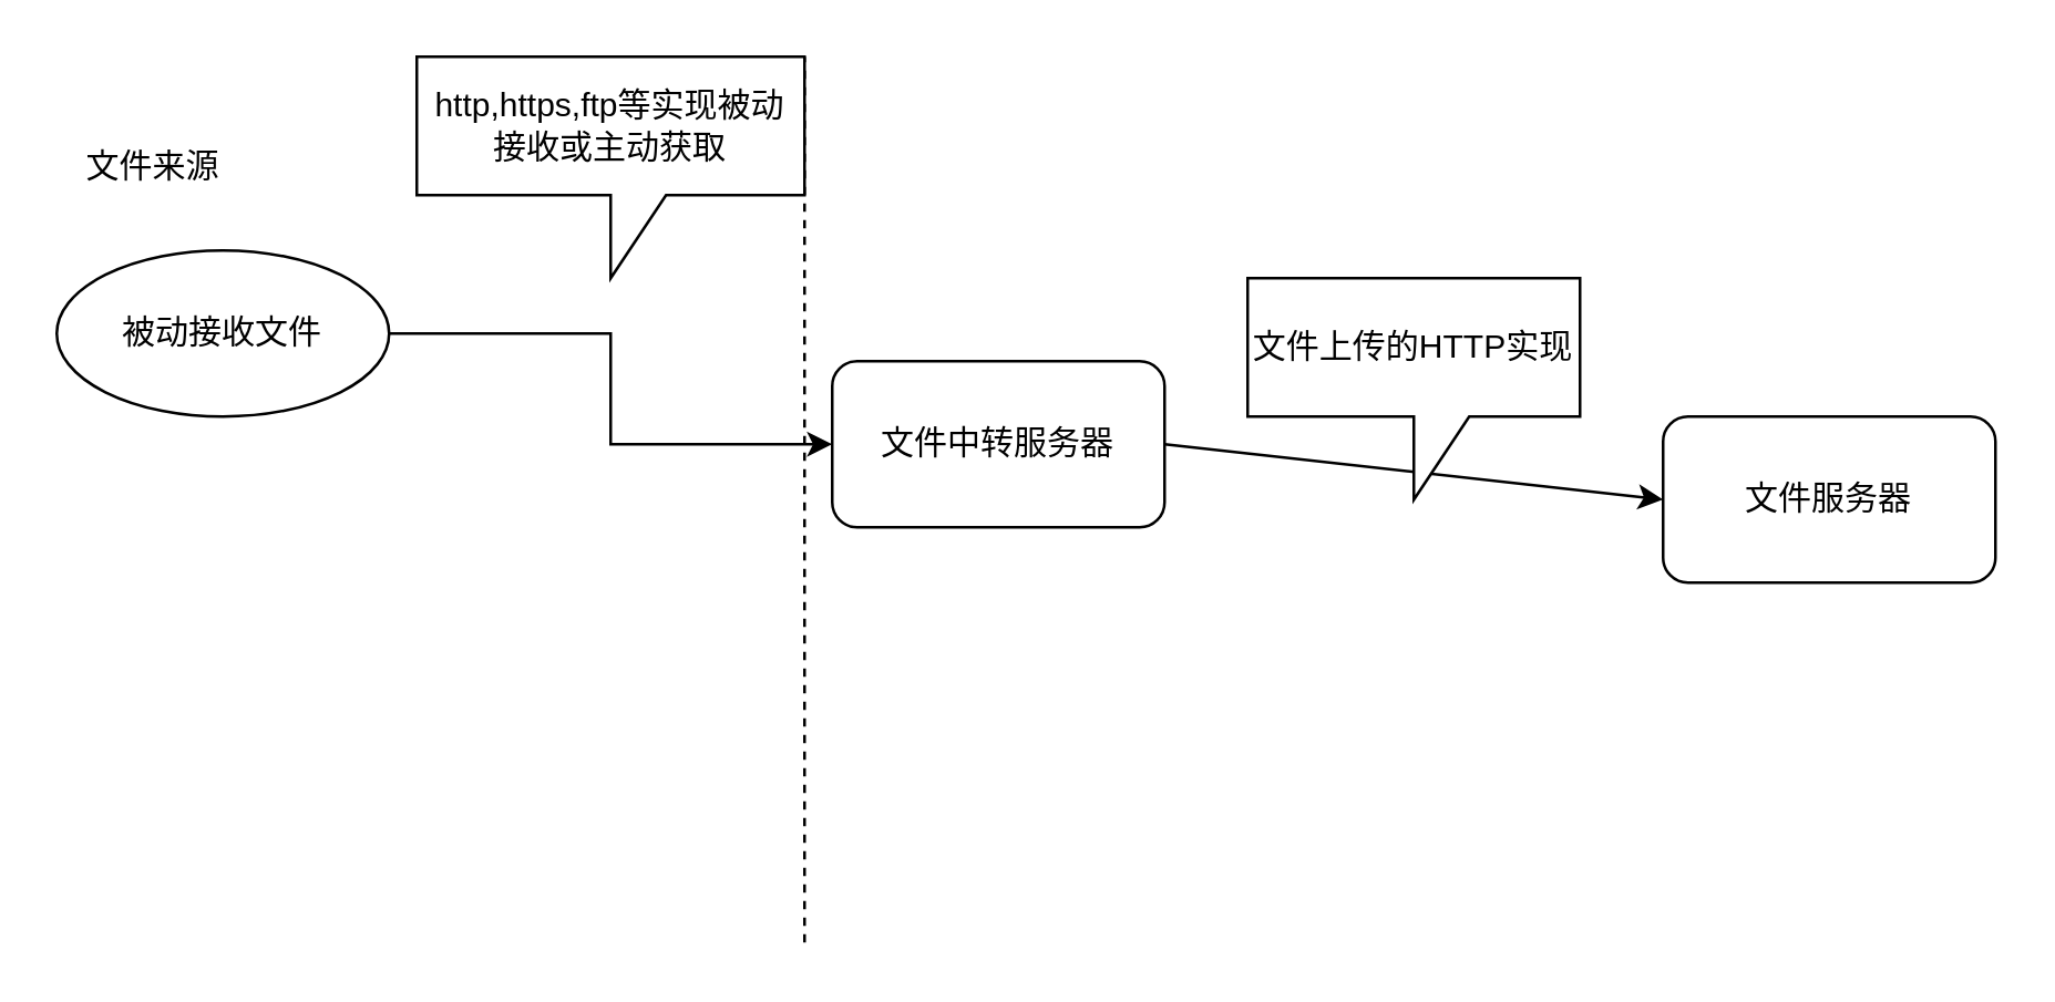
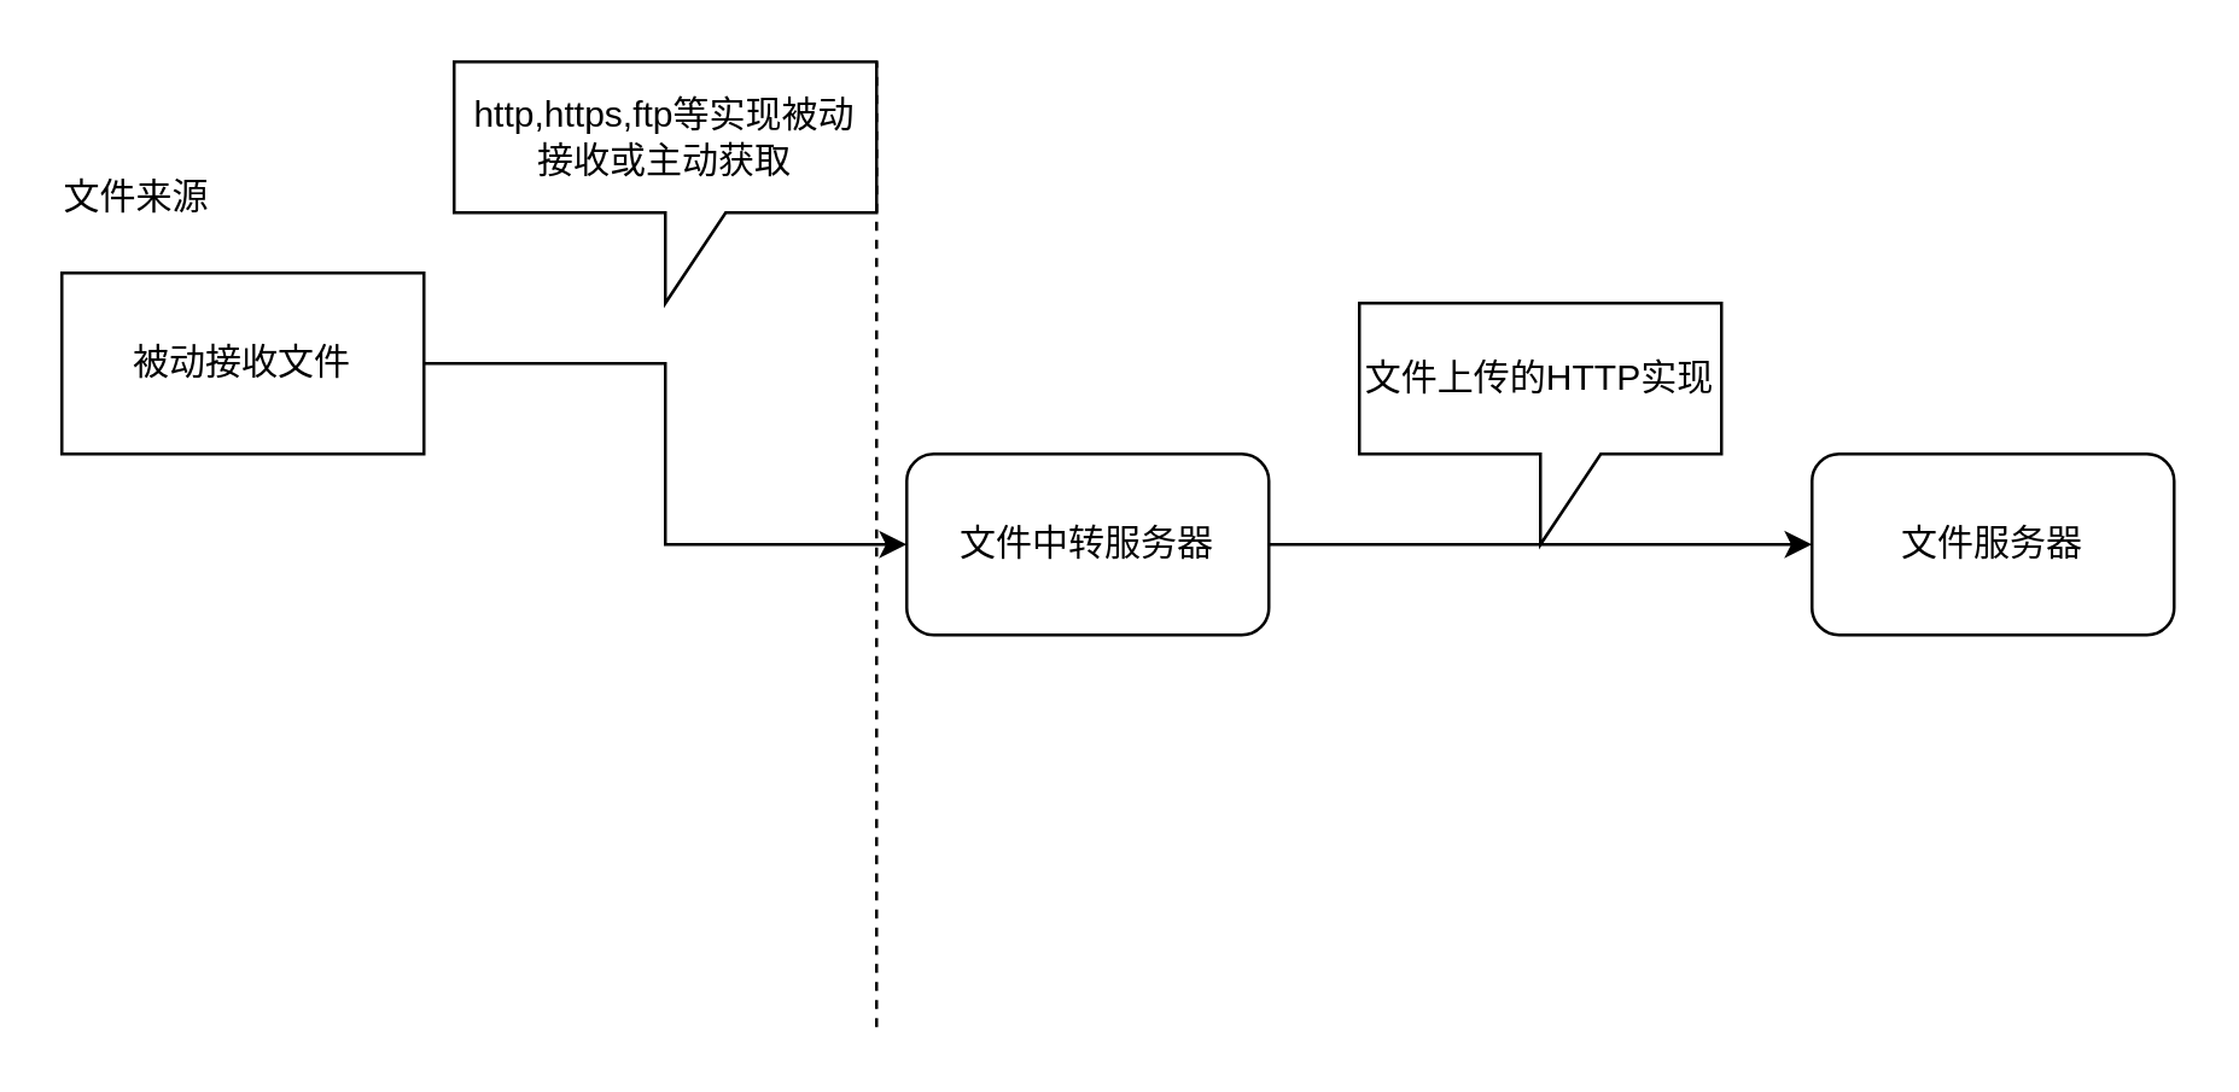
  <mxCell id="0" />
  <mxCell id="1" parent="0" />
- <mxCell id="2" value="文件来源" style="text;html=1;strokeColor=none;fillColor=none;align=center;verticalAlign=middle;whiteSpace=wrap;rounded=0;" parent="1" vertex="1"><mxGeometry x="20" y="50" width="70" height="20" as="geometry" /></mxCell>
+ <mxCell id="2" value="文件来源" style="text;html=1;strokeColor=none;fillColor=none;align=center;verticalAlign=middle;whiteSpace=wrap;rounded=0;" parent="1" vertex="1"><mxGeometry x="10" y="55" width="70" height="20" as="geometry" /></mxCell>
  <mxCell id="3" style="edgeStyle=orthogonalEdgeStyle;rounded=0;orthogonalLoop=1;jettySize=auto;html=1;entryX=0;entryY=0.5;entryDx=0;entryDy=0;" parent="1" source="4" target="5" edge="1"><mxGeometry relative="1" as="geometry" /></mxCell>
- <mxCell id="4" value="被动接收文件" style="ellipse;whiteSpace=wrap;html=1;" parent="1" vertex="1"><mxGeometry x="20" y="90" width="120" height="60" as="geometry" /></mxCell>
- <mxCell id="5" value="文件中转服务器" style="rounded=1;whiteSpace=wrap;html=1;" parent="1" vertex="1"><mxGeometry x="300" y="130" width="120" height="60" as="geometry" /></mxCell>
+ <mxCell id="4" value="被动接收文件" style="rounded=0;whiteSpace=wrap;html=1;" parent="1" vertex="1"><mxGeometry x="20" y="90" width="120" height="60" as="geometry" /></mxCell>
+ <mxCell id="5" value="文件中转服务器" style="rounded=1;whiteSpace=wrap;html=1;" parent="1" vertex="1"><mxGeometry x="300" y="150" width="120" height="60" as="geometry" /></mxCell>
  <mxCell id="6" value="文件服务器" style="rounded=1;whiteSpace=wrap;html=1;" parent="1" vertex="1"><mxGeometry x="600" y="150" width="120" height="60" as="geometry" /></mxCell>
  <mxCell id="7" value="" style="endArrow=none;dashed=1;html=1;" parent="1" edge="1"><mxGeometry width="50" height="50" relative="1" as="geometry"><mxPoint x="290" y="340" as="sourcePoint" /><mxPoint x="290" y="20" as="targetPoint" /></mxGeometry></mxCell>
  <mxCell id="8" value="http,https,ftp等实现被动接收或主动获取" style="shape=callout;whiteSpace=wrap;html=1;perimeter=calloutPerimeter;" parent="1" vertex="1"><mxGeometry x="150" y="20" width="140" height="80" as="geometry" /></mxCell>
  <mxCell id="9" value="" style="endArrow=classic;html=1;exitX=1;exitY=0.5;exitDx=0;exitDy=0;entryX=0;entryY=0.5;entryDx=0;entryDy=0;" parent="1" source="5" target="6" edge="1"><mxGeometry width="50" height="50" relative="1" as="geometry"><mxPoint x="20" y="450" as="sourcePoint" /><mxPoint x="70" y="400" as="targetPoint" /></mxGeometry></mxCell>
  <mxCell id="10" value="文件上传的HTTP实现" style="shape=callout;whiteSpace=wrap;html=1;perimeter=calloutPerimeter;" parent="1" vertex="1"><mxGeometry x="450" y="100" width="120" height="80" as="geometry" /></mxCell>
